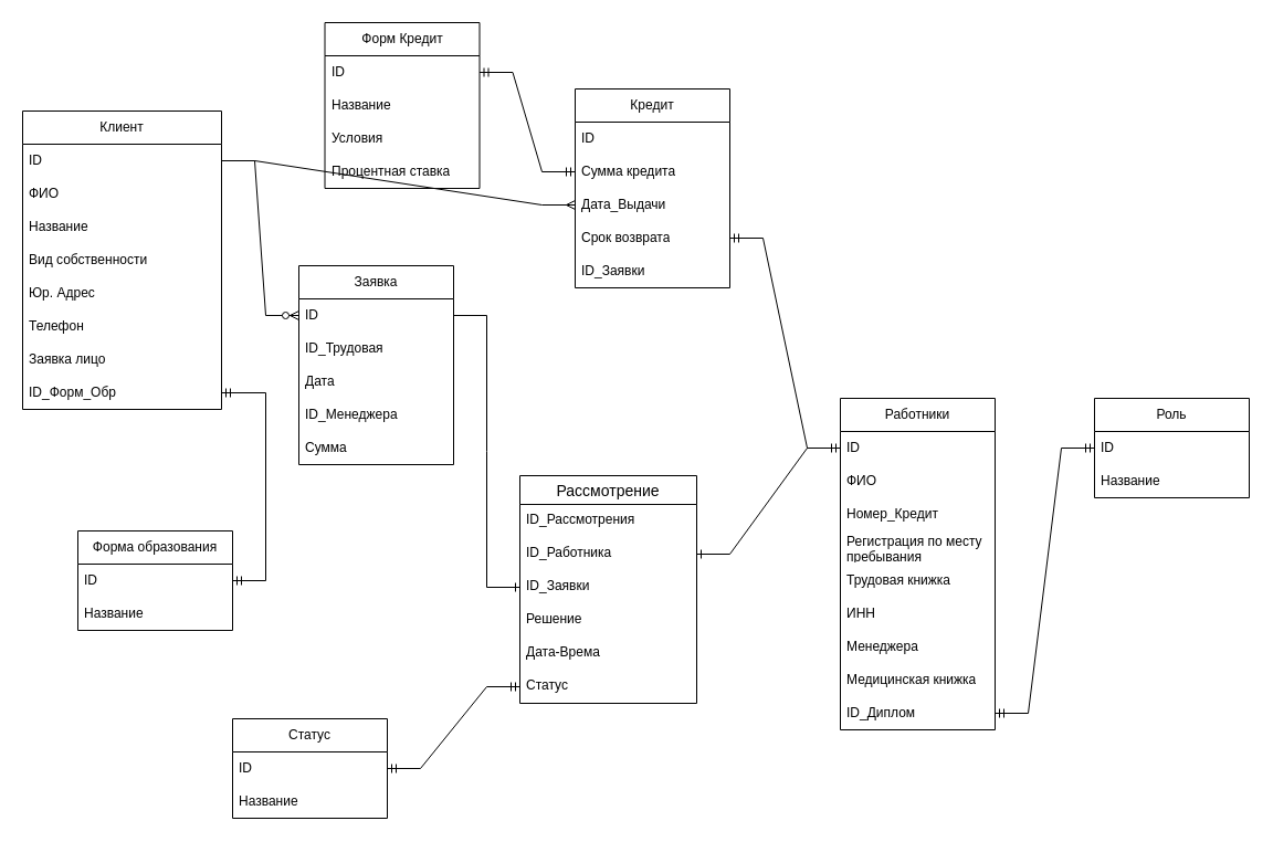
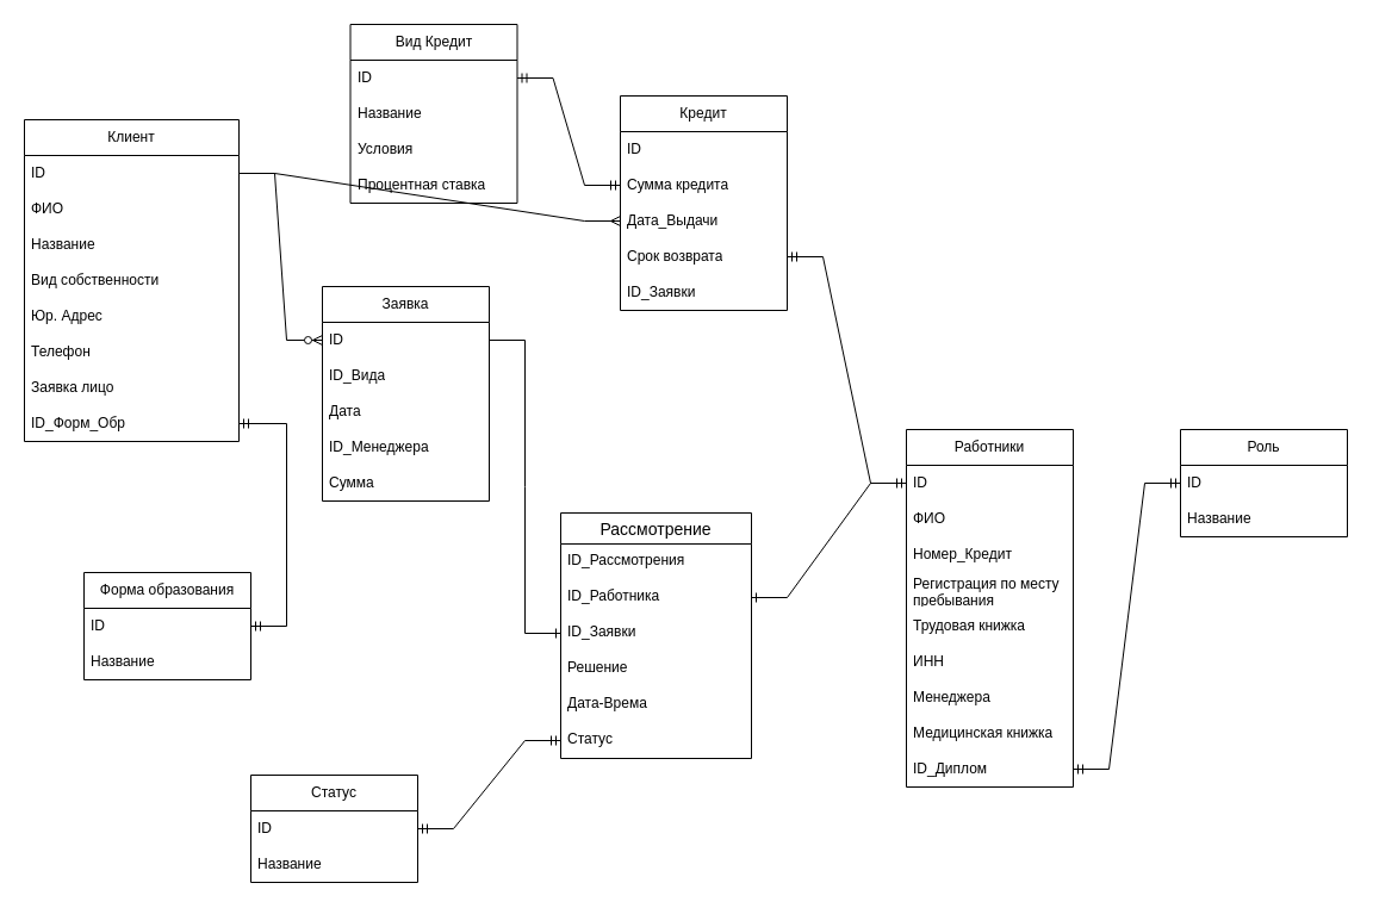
  <mxCell id="0" />
  <mxCell id="1" parent="0" />
  <mxCell id="2" value="Клиент" style="swimlane;fontStyle=0;childLayout=stackLayout;horizontal=1;startSize=30;horizontalStack=0;resizeParent=1;resizeParentMax=0;resizeLast=0;collapsible=1;marginBottom=0;whiteSpace=wrap;html=1;" parent="1" vertex="1"><mxGeometry x="20" y="100" width="180" height="270" as="geometry" /></mxCell>
  <mxCell id="3" value="ID" style="text;strokeColor=none;fillColor=none;align=left;verticalAlign=middle;spacingLeft=4;spacingRight=4;overflow=hidden;points=[[0,0.5],[1,0.5]];portConstraint=eastwest;rotatable=0;whiteSpace=wrap;html=1;" parent="2" vertex="1"><mxGeometry y="30" width="180" height="30" as="geometry" /></mxCell>
  <mxCell id="4" value="ФИО&lt;span style=&quot;white-space: pre;&quot;&gt;&#09;&lt;/span&gt;" style="text;strokeColor=none;fillColor=none;align=left;verticalAlign=middle;spacingLeft=4;spacingRight=4;overflow=hidden;points=[[0,0.5],[1,0.5]];portConstraint=eastwest;rotatable=0;whiteSpace=wrap;html=1;" parent="2" vertex="1"><mxGeometry y="60" width="180" height="30" as="geometry" /></mxCell>
  <mxCell id="5" value="Название" style="text;strokeColor=none;fillColor=none;align=left;verticalAlign=middle;spacingLeft=4;spacingRight=4;overflow=hidden;points=[[0,0.5],[1,0.5]];portConstraint=eastwest;rotatable=0;whiteSpace=wrap;html=1;" parent="2" vertex="1"><mxGeometry y="90" width="180" height="30" as="geometry" /></mxCell>
  <mxCell id="6" value="Вид собственности" style="text;strokeColor=none;fillColor=none;align=left;verticalAlign=middle;spacingLeft=4;spacingRight=4;overflow=hidden;points=[[0,0.5],[1,0.5]];portConstraint=eastwest;rotatable=0;whiteSpace=wrap;html=1;" parent="2" vertex="1"><mxGeometry y="120" width="180" height="30" as="geometry" /></mxCell>
  <mxCell id="7" value="Юр. Адрес" style="text;strokeColor=none;fillColor=none;align=left;verticalAlign=middle;spacingLeft=4;spacingRight=4;overflow=hidden;points=[[0,0.5],[1,0.5]];portConstraint=eastwest;rotatable=0;whiteSpace=wrap;html=1;" parent="2" vertex="1"><mxGeometry y="150" width="180" height="30" as="geometry" /></mxCell>
  <mxCell id="8" value="Телефон" style="text;strokeColor=none;fillColor=none;align=left;verticalAlign=middle;spacingLeft=4;spacingRight=4;overflow=hidden;points=[[0,0.5],[1,0.5]];portConstraint=eastwest;rotatable=0;whiteSpace=wrap;html=1;" parent="2" vertex="1"><mxGeometry y="180" width="180" height="30" as="geometry" /></mxCell>
  <mxCell id="9" value="Заявка лицо" style="text;strokeColor=none;fillColor=none;align=left;verticalAlign=middle;spacingLeft=4;spacingRight=4;overflow=hidden;points=[[0,0.5],[1,0.5]];portConstraint=eastwest;rotatable=0;whiteSpace=wrap;html=1;" parent="2" vertex="1"><mxGeometry y="210" width="180" height="30" as="geometry" /></mxCell>
  <mxCell id="10" value="ID_Форм_Обр" style="text;strokeColor=none;fillColor=none;align=left;verticalAlign=middle;spacingLeft=4;spacingRight=4;overflow=hidden;points=[[0,0.5],[1,0.5]];portConstraint=eastwest;rotatable=0;whiteSpace=wrap;html=1;" parent="2" vertex="1"><mxGeometry y="240" width="180" height="30" as="geometry" /></mxCell>
- <mxCell id="11" value="Форм Кредит" style="swimlane;fontStyle=0;childLayout=stackLayout;horizontal=1;startSize=30;horizontalStack=0;resizeParent=1;resizeParentMax=0;resizeLast=0;collapsible=1;marginBottom=0;whiteSpace=wrap;html=1;" parent="1" vertex="1"><mxGeometry x="293.5" width="140" height="150" as="geometry" y="20" /></mxCell>
+ <mxCell id="11" value="Вид Кредит" style="swimlane;fontStyle=0;childLayout=stackLayout;horizontal=1;startSize=30;horizontalStack=0;resizeParent=1;resizeParentMax=0;resizeLast=0;collapsible=1;marginBottom=0;whiteSpace=wrap;html=1;" parent="1" vertex="1"><mxGeometry x="293.5" width="140" height="150" as="geometry" y="20" /></mxCell>
  <mxCell id="12" value="ID" style="text;strokeColor=none;fillColor=none;align=left;verticalAlign=middle;spacingLeft=4;spacingRight=4;overflow=hidden;points=[[0,0.5],[1,0.5]];portConstraint=eastwest;rotatable=0;whiteSpace=wrap;html=1;" parent="11" vertex="1"><mxGeometry y="30" width="140" height="30" as="geometry" /></mxCell>
  <mxCell id="13" value="Название" style="text;strokeColor=none;fillColor=none;align=left;verticalAlign=middle;spacingLeft=4;spacingRight=4;overflow=hidden;points=[[0,0.5],[1,0.5]];portConstraint=eastwest;rotatable=0;whiteSpace=wrap;html=1;" parent="11" vertex="1"><mxGeometry y="60" width="140" height="30" as="geometry" /></mxCell>
  <mxCell id="14" value="Условия" style="text;strokeColor=none;fillColor=none;align=left;verticalAlign=middle;spacingLeft=4;spacingRight=4;overflow=hidden;points=[[0,0.5],[1,0.5]];portConstraint=eastwest;rotatable=0;whiteSpace=wrap;html=1;" parent="11" vertex="1"><mxGeometry y="90" width="140" height="30" as="geometry" /></mxCell>
  <mxCell id="15" value="Процентная ставка" style="text;strokeColor=none;fillColor=none;align=left;verticalAlign=middle;spacingLeft=4;spacingRight=4;overflow=hidden;points=[[0,0.5],[1,0.5]];portConstraint=eastwest;rotatable=0;whiteSpace=wrap;html=1;" parent="11" vertex="1"><mxGeometry y="120" width="140" height="30" as="geometry" /></mxCell>
  <mxCell id="16" value="Кредит" style="swimlane;fontStyle=0;childLayout=stackLayout;horizontal=1;startSize=30;horizontalStack=0;resizeParent=1;resizeParentMax=0;resizeLast=0;collapsible=1;marginBottom=0;whiteSpace=wrap;html=1;" parent="1" vertex="1"><mxGeometry x="520" y="80" width="140" height="180" as="geometry" /></mxCell>
  <mxCell id="17" value="ID" style="text;strokeColor=none;fillColor=none;align=left;verticalAlign=middle;spacingLeft=4;spacingRight=4;overflow=hidden;points=[[0,0.5],[1,0.5]];portConstraint=eastwest;rotatable=0;whiteSpace=wrap;html=1;" parent="16" vertex="1"><mxGeometry y="30" width="140" height="30" as="geometry" /></mxCell>
  <mxCell id="18" value="Сумма кредита" style="text;strokeColor=none;fillColor=none;align=left;verticalAlign=middle;spacingLeft=4;spacingRight=4;overflow=hidden;points=[[0,0.5],[1,0.5]];portConstraint=eastwest;rotatable=0;whiteSpace=wrap;html=1;" parent="16" vertex="1"><mxGeometry y="60" width="140" height="30" as="geometry" /></mxCell>
  <mxCell id="19" value="Дата_Выдачи" style="text;strokeColor=none;fillColor=none;align=left;verticalAlign=middle;spacingLeft=4;spacingRight=4;overflow=hidden;points=[[0,0.5],[1,0.5]];portConstraint=eastwest;rotatable=0;whiteSpace=wrap;html=1;" parent="16" vertex="1"><mxGeometry y="90" width="140" height="30" as="geometry" /></mxCell>
  <mxCell id="20" value="Срок возврата" style="text;strokeColor=none;fillColor=none;align=left;verticalAlign=middle;spacingLeft=4;spacingRight=4;overflow=hidden;points=[[0,0.5],[1,0.5]];portConstraint=eastwest;rotatable=0;whiteSpace=wrap;html=1;" parent="16" vertex="1"><mxGeometry y="120" width="140" height="30" as="geometry" /></mxCell>
  <mxCell id="21" value="ID_Заявки" style="text;strokeColor=none;fillColor=none;align=left;verticalAlign=middle;spacingLeft=4;spacingRight=4;overflow=hidden;points=[[0,0.5],[1,0.5]];portConstraint=eastwest;rotatable=0;whiteSpace=wrap;html=1;" parent="16" vertex="1"><mxGeometry y="150" width="140" height="30" as="geometry" /></mxCell>
  <mxCell id="22" value="Заявка" style="swimlane;fontStyle=0;childLayout=stackLayout;horizontal=1;startSize=30;horizontalStack=0;resizeParent=1;resizeParentMax=0;resizeLast=0;collapsible=1;marginBottom=0;whiteSpace=wrap;html=1;" parent="1" vertex="1"><mxGeometry x="270" y="240" width="140" height="180" as="geometry" /></mxCell>
  <mxCell id="23" value="ID" style="text;strokeColor=none;fillColor=none;align=left;verticalAlign=middle;spacingLeft=4;spacingRight=4;overflow=hidden;points=[[0,0.5],[1,0.5]];portConstraint=eastwest;rotatable=0;whiteSpace=wrap;html=1;" parent="22" vertex="1"><mxGeometry y="30" width="140" height="30" as="geometry" /></mxCell>
- <mxCell id="24" value="ID_Трудовая" style="text;strokeColor=none;fillColor=none;align=left;verticalAlign=middle;spacingLeft=4;spacingRight=4;overflow=hidden;points=[[0,0.5],[1,0.5]];portConstraint=eastwest;rotatable=0;whiteSpace=wrap;html=1;" parent="22" vertex="1"><mxGeometry y="60" width="140" height="30" as="geometry" /></mxCell>
+ <mxCell id="24" value="ID_Вида" style="text;strokeColor=none;fillColor=none;align=left;verticalAlign=middle;spacingLeft=4;spacingRight=4;overflow=hidden;points=[[0,0.5],[1,0.5]];portConstraint=eastwest;rotatable=0;whiteSpace=wrap;html=1;" parent="22" vertex="1"><mxGeometry y="60" width="140" height="30" as="geometry" /></mxCell>
  <mxCell id="25" value="Дата" style="text;strokeColor=none;fillColor=none;align=left;verticalAlign=middle;spacingLeft=4;spacingRight=4;overflow=hidden;points=[[0,0.5],[1,0.5]];portConstraint=eastwest;rotatable=0;whiteSpace=wrap;html=1;" parent="22" vertex="1"><mxGeometry y="90" width="140" height="30" as="geometry" /></mxCell>
  <mxCell id="26" value="ID_Менеджера" style="text;strokeColor=none;fillColor=none;align=left;verticalAlign=middle;spacingLeft=4;spacingRight=4;overflow=hidden;points=[[0,0.5],[1,0.5]];portConstraint=eastwest;rotatable=0;whiteSpace=wrap;html=1;" parent="22" vertex="1"><mxGeometry y="120" width="140" height="30" as="geometry" /></mxCell>
  <mxCell id="27" value="Сумма" style="text;strokeColor=none;fillColor=none;align=left;verticalAlign=middle;spacingLeft=4;spacingRight=4;overflow=hidden;points=[[0,0.5],[1,0.5]];portConstraint=eastwest;rotatable=0;whiteSpace=wrap;html=1;" parent="22" vertex="1"><mxGeometry y="150" width="140" height="30" as="geometry" /></mxCell>
  <mxCell id="28" value="Работники" style="swimlane;fontStyle=0;childLayout=stackLayout;horizontal=1;startSize=30;horizontalStack=0;resizeParent=1;resizeParentMax=0;resizeLast=0;collapsible=1;marginBottom=0;whiteSpace=wrap;html=1;" parent="1" vertex="1"><mxGeometry x="760" y="360" width="140" height="300" as="geometry" /></mxCell>
  <mxCell id="29" value="ID" style="text;strokeColor=none;fillColor=none;align=left;verticalAlign=middle;spacingLeft=4;spacingRight=4;overflow=hidden;points=[[0,0.5],[1,0.5]];portConstraint=eastwest;rotatable=0;whiteSpace=wrap;html=1;" parent="28" vertex="1"><mxGeometry y="30" width="140" height="30" as="geometry" /></mxCell>
  <mxCell id="30" value="ФИО" style="text;strokeColor=none;fillColor=none;align=left;verticalAlign=middle;spacingLeft=4;spacingRight=4;overflow=hidden;points=[[0,0.5],[1,0.5]];portConstraint=eastwest;rotatable=0;whiteSpace=wrap;html=1;" parent="28" vertex="1"><mxGeometry y="60" width="140" height="30" as="geometry" /></mxCell>
  <mxCell id="31" value="Номер_Кредит" style="text;strokeColor=none;fillColor=none;align=left;verticalAlign=middle;spacingLeft=4;spacingRight=4;overflow=hidden;points=[[0,0.5],[1,0.5]];portConstraint=eastwest;rotatable=0;whiteSpace=wrap;html=1;" parent="28" vertex="1"><mxGeometry y="90" width="140" height="30" as="geometry" /></mxCell>
  <mxCell id="32" value="Регистрация по месту пребывания" style="text;strokeColor=none;fillColor=none;align=left;verticalAlign=middle;spacingLeft=4;spacingRight=4;overflow=hidden;points=[[0,0.5],[1,0.5]];portConstraint=eastwest;rotatable=0;whiteSpace=wrap;html=1;" parent="28" vertex="1"><mxGeometry y="120" width="140" height="30" as="geometry" /></mxCell>
  <mxCell id="33" value="Трудовая книжка" style="text;strokeColor=none;fillColor=none;align=left;verticalAlign=middle;spacingLeft=4;spacingRight=4;overflow=hidden;points=[[0,0.5],[1,0.5]];portConstraint=eastwest;rotatable=0;whiteSpace=wrap;html=1;" parent="28" vertex="1"><mxGeometry y="150" width="140" height="30" as="geometry" /></mxCell>
  <mxCell id="34" value="ИНН" style="text;strokeColor=none;fillColor=none;align=left;verticalAlign=middle;spacingLeft=4;spacingRight=4;overflow=hidden;points=[[0,0.5],[1,0.5]];portConstraint=eastwest;rotatable=0;whiteSpace=wrap;html=1;" parent="28" vertex="1"><mxGeometry y="180" width="140" height="30" as="geometry" /></mxCell>
  <mxCell id="35" value="Менеджера" style="text;strokeColor=none;fillColor=none;align=left;verticalAlign=middle;spacingLeft=4;spacingRight=4;overflow=hidden;points=[[0,0.5],[1,0.5]];portConstraint=eastwest;rotatable=0;whiteSpace=wrap;html=1;" parent="28" vertex="1"><mxGeometry y="210" width="140" height="30" as="geometry" /></mxCell>
  <mxCell id="36" value="Медицинская книжка" style="text;strokeColor=none;fillColor=none;align=left;verticalAlign=middle;spacingLeft=4;spacingRight=4;overflow=hidden;points=[[0,0.5],[1,0.5]];portConstraint=eastwest;rotatable=0;whiteSpace=wrap;html=1;" parent="28" vertex="1"><mxGeometry y="240" width="140" height="30" as="geometry" /></mxCell>
  <mxCell id="37" value="ID_Диплом" style="text;strokeColor=none;fillColor=none;align=left;verticalAlign=middle;spacingLeft=4;spacingRight=4;overflow=hidden;points=[[0,0.5],[1,0.5]];portConstraint=eastwest;rotatable=0;whiteSpace=wrap;html=1;" parent="28" vertex="1"><mxGeometry y="270" width="140" height="30" as="geometry" /></mxCell>
  <mxCell id="38" value="" style="edgeStyle=entityRelationEdgeStyle;fontSize=12;html=1;endArrow=ERmandOne;startArrow=ERmandOne;rounded=0;" parent="1" source="12" edge="1"><mxGeometry width="100" height="100" relative="1" as="geometry"><mxPoint x="440" y="260" as="sourcePoint" /><mxPoint x="520" y="155" as="targetPoint" /></mxGeometry></mxCell>
  <mxCell id="39" value="Рассмотрение" style="swimlane;fontStyle=0;childLayout=stackLayout;horizontal=1;startSize=26;horizontalStack=0;resizeParent=1;resizeParentMax=0;resizeLast=0;collapsible=1;marginBottom=0;align=center;fontSize=14;" parent="1" vertex="1"><mxGeometry x="470" y="430" width="160" height="206" as="geometry" /></mxCell>
  <mxCell id="40" value="ID_Рассмотрения" style="text;strokeColor=none;fillColor=none;spacingLeft=4;spacingRight=4;overflow=hidden;rotatable=0;points=[[0,0.5],[1,0.5]];portConstraint=eastwest;fontSize=12;" parent="39" vertex="1"><mxGeometry y="26" width="160" height="30" as="geometry" /></mxCell>
  <mxCell id="41" value="ID_Работника" style="text;strokeColor=none;fillColor=none;spacingLeft=4;spacingRight=4;overflow=hidden;rotatable=0;points=[[0,0.5],[1,0.5]];portConstraint=eastwest;fontSize=12;" parent="39" vertex="1"><mxGeometry y="56" width="160" height="30" as="geometry" /></mxCell>
  <mxCell id="42" value="ID_Заявки" style="text;strokeColor=none;fillColor=none;spacingLeft=4;spacingRight=4;overflow=hidden;rotatable=0;points=[[0,0.5],[1,0.5]];portConstraint=eastwest;fontSize=12;" parent="39" vertex="1"><mxGeometry y="86" width="160" height="30" as="geometry" /></mxCell>
  <mxCell id="43" value="Решение" style="text;strokeColor=none;fillColor=none;spacingLeft=4;spacingRight=4;overflow=hidden;rotatable=0;points=[[0,0.5],[1,0.5]];portConstraint=eastwest;fontSize=12;" parent="39" vertex="1"><mxGeometry y="116" width="160" height="30" as="geometry" /></mxCell>
  <mxCell id="44" value="Дата-Врема" style="text;strokeColor=none;fillColor=none;spacingLeft=4;spacingRight=4;overflow=hidden;rotatable=0;points=[[0,0.5],[1,0.5]];portConstraint=eastwest;fontSize=12;" parent="39" vertex="1"><mxGeometry y="146" width="160" height="30" as="geometry" /></mxCell>
  <mxCell id="45" value="Статус" style="text;strokeColor=none;fillColor=none;spacingLeft=4;spacingRight=4;overflow=hidden;rotatable=0;points=[[0,0.5],[1,0.5]];portConstraint=eastwest;fontSize=12;" parent="39" vertex="1"><mxGeometry y="176" width="160" height="30" as="geometry" /></mxCell>
  <mxCell id="46" value="" style="edgeStyle=entityRelationEdgeStyle;fontSize=12;html=1;endArrow=ERmandOne;startArrow=ERmandOne;rounded=0;" parent="1" target="29" edge="1"><mxGeometry width="100" height="100" relative="1" as="geometry"><mxPoint x="660" y="215" as="sourcePoint" /><mxPoint x="500" y="370" as="targetPoint" /></mxGeometry></mxCell>
  <mxCell id="47" value="" style="edgeStyle=entityRelationEdgeStyle;fontSize=12;html=1;endArrow=ERmany;rounded=0;exitX=1;exitY=0.5;exitDx=0;exitDy=0;" parent="1" source="3" edge="1"><mxGeometry width="100" height="100" relative="1" as="geometry"><mxPoint x="470" y="320" as="sourcePoint" /><mxPoint x="520" y="185" as="targetPoint" /></mxGeometry></mxCell>
  <mxCell id="48" value="" style="edgeStyle=entityRelationEdgeStyle;fontSize=12;html=1;endArrow=ERzeroToMany;endFill=1;rounded=0;" parent="1" source="3" target="23" edge="1"><mxGeometry width="100" height="100" relative="1" as="geometry"><mxPoint x="160" y="240" as="sourcePoint" /><mxPoint x="260" y="140" as="targetPoint" /></mxGeometry></mxCell>
  <mxCell id="49" value="" style="edgeStyle=entityRelationEdgeStyle;fontSize=12;html=1;endArrow=ERone;endFill=1;rounded=0;" parent="1" source="29" target="41" edge="1"><mxGeometry width="100" height="100" relative="1" as="geometry"><mxPoint x="450" y="700" as="sourcePoint" /><mxPoint x="550" y="600" as="targetPoint" /></mxGeometry></mxCell>
  <mxCell id="50" value="" style="edgeStyle=entityRelationEdgeStyle;fontSize=12;html=1;endArrow=ERone;endFill=1;rounded=0;" parent="1" source="23" target="42" edge="1"><mxGeometry width="100" height="100" relative="1" as="geometry"><mxPoint x="340" y="450" as="sourcePoint" /><mxPoint x="440" y="350" as="targetPoint" /></mxGeometry></mxCell>
  <mxCell id="51" value="Роль" style="swimlane;fontStyle=0;childLayout=stackLayout;horizontal=1;startSize=30;horizontalStack=0;resizeParent=1;resizeParentMax=0;resizeLast=0;collapsible=1;marginBottom=0;whiteSpace=wrap;html=1;" parent="1" vertex="1"><mxGeometry x="990" y="360" width="140" height="90" as="geometry" /></mxCell>
  <mxCell id="52" value="ID" style="text;strokeColor=none;fillColor=none;align=left;verticalAlign=middle;spacingLeft=4;spacingRight=4;overflow=hidden;points=[[0,0.5],[1,0.5]];portConstraint=eastwest;rotatable=0;whiteSpace=wrap;html=1;" parent="51" vertex="1"><mxGeometry y="30" width="140" height="30" as="geometry" /></mxCell>
  <mxCell id="53" value="Название" style="text;strokeColor=none;fillColor=none;align=left;verticalAlign=middle;spacingLeft=4;spacingRight=4;overflow=hidden;points=[[0,0.5],[1,0.5]];portConstraint=eastwest;rotatable=0;whiteSpace=wrap;html=1;" parent="51" vertex="1"><mxGeometry y="60" width="140" height="30" as="geometry" /></mxCell>
  <mxCell id="54" value="Форма образования" style="swimlane;fontStyle=0;childLayout=stackLayout;horizontal=1;startSize=30;horizontalStack=0;resizeParent=1;resizeParentMax=0;resizeLast=0;collapsible=1;marginBottom=0;whiteSpace=wrap;html=1;" parent="1" vertex="1"><mxGeometry x="70" y="480" width="140" height="90" as="geometry" /></mxCell>
  <mxCell id="55" value="ID" style="text;strokeColor=none;fillColor=none;align=left;verticalAlign=middle;spacingLeft=4;spacingRight=4;overflow=hidden;points=[[0,0.5],[1,0.5]];portConstraint=eastwest;rotatable=0;whiteSpace=wrap;html=1;" parent="54" vertex="1"><mxGeometry y="30" width="140" height="30" as="geometry" /></mxCell>
  <mxCell id="56" value="Название" style="text;strokeColor=none;fillColor=none;align=left;verticalAlign=middle;spacingLeft=4;spacingRight=4;overflow=hidden;points=[[0,0.5],[1,0.5]];portConstraint=eastwest;rotatable=0;whiteSpace=wrap;html=1;" parent="54" vertex="1"><mxGeometry y="60" width="140" height="30" as="geometry" /></mxCell>
  <mxCell id="57" value="" style="edgeStyle=entityRelationEdgeStyle;fontSize=12;html=1;endArrow=ERmandOne;startArrow=ERmandOne;rounded=0;entryX=1;entryY=0.5;entryDx=0;entryDy=0;" parent="1" source="55" target="10" edge="1"><mxGeometry width="100" height="100" relative="1" as="geometry"><mxPoint x="140" y="520" as="sourcePoint" /><mxPoint x="240" y="420" as="targetPoint" /></mxGeometry></mxCell>
  <mxCell id="58" value="" style="edgeStyle=entityRelationEdgeStyle;fontSize=12;html=1;endArrow=ERmandOne;startArrow=ERmandOne;rounded=0;exitX=1;exitY=0.5;exitDx=0;exitDy=0;" parent="1" source="37" target="52" edge="1"><mxGeometry width="100" height="100" relative="1" as="geometry"><mxPoint x="1050" y="860" as="sourcePoint" /><mxPoint x="1150" y="760" as="targetPoint" /></mxGeometry></mxCell>
  <mxCell id="59" value="Статус" style="swimlane;fontStyle=0;childLayout=stackLayout;horizontal=1;startSize=30;horizontalStack=0;resizeParent=1;resizeParentMax=0;resizeLast=0;collapsible=1;marginBottom=0;whiteSpace=wrap;html=1;" vertex="1" parent="1"><mxGeometry x="210" y="650" width="140" height="90" as="geometry" /></mxCell>
  <mxCell id="60" value="ID" style="text;strokeColor=none;fillColor=none;align=left;verticalAlign=middle;spacingLeft=4;spacingRight=4;overflow=hidden;points=[[0,0.5],[1,0.5]];portConstraint=eastwest;rotatable=0;whiteSpace=wrap;html=1;" vertex="1" parent="59"><mxGeometry y="30" width="140" height="30" as="geometry" /></mxCell>
  <mxCell id="61" value="Название" style="text;strokeColor=none;fillColor=none;align=left;verticalAlign=middle;spacingLeft=4;spacingRight=4;overflow=hidden;points=[[0,0.5],[1,0.5]];portConstraint=eastwest;rotatable=0;whiteSpace=wrap;html=1;" vertex="1" parent="59"><mxGeometry y="60" width="140" height="30" as="geometry" /></mxCell>
  <mxCell id="62" value="" style="edgeStyle=entityRelationEdgeStyle;fontSize=12;html=1;endArrow=ERmandOne;startArrow=ERmandOne;rounded=0;" edge="1" parent="1" source="60" target="45"><mxGeometry width="100" height="100" relative="1" as="geometry"><mxPoint x="170" y="700" as="sourcePoint" /><mxPoint x="270" y="600" as="targetPoint" /></mxGeometry></mxCell>
